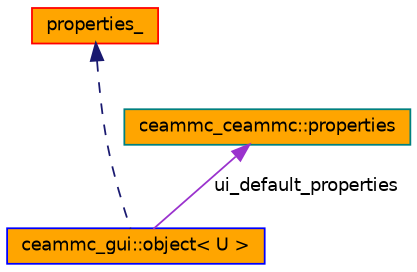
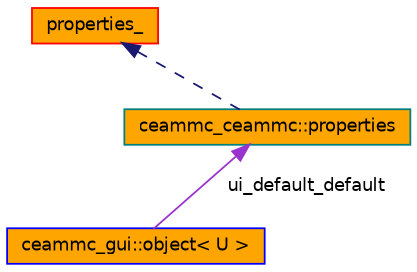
  digraph {
    node [fillcolor=orange fontname=Helvetica fontsize=10 shape=record style=filled]
    edge [dir=back fontname=Helvetica fontsize=10 labelfontname=Helvetica labelfontsize=10]
    n1 [color=blue fontcolor=black height=0.2 label="ceammc_gui::object\< U \>" width=0.4]
    n2 [color=teal height=0.2 label="ceammc_ceammc::properties" width=0.4]
    n3 [color=red height=0.2 label=properties_ width=0.4]
-   n2 -> n1 [color=darkorchid3 label=" ui_default_properties" style=solid]
-   n3 -> n1 [color=midnightblue style=dashed]
+   n2 -> n1 [color=darkorchid3 label=" ui_default_default" style=solid]
+   n3 -> n2 [color=midnightblue style=dashed]
  }
